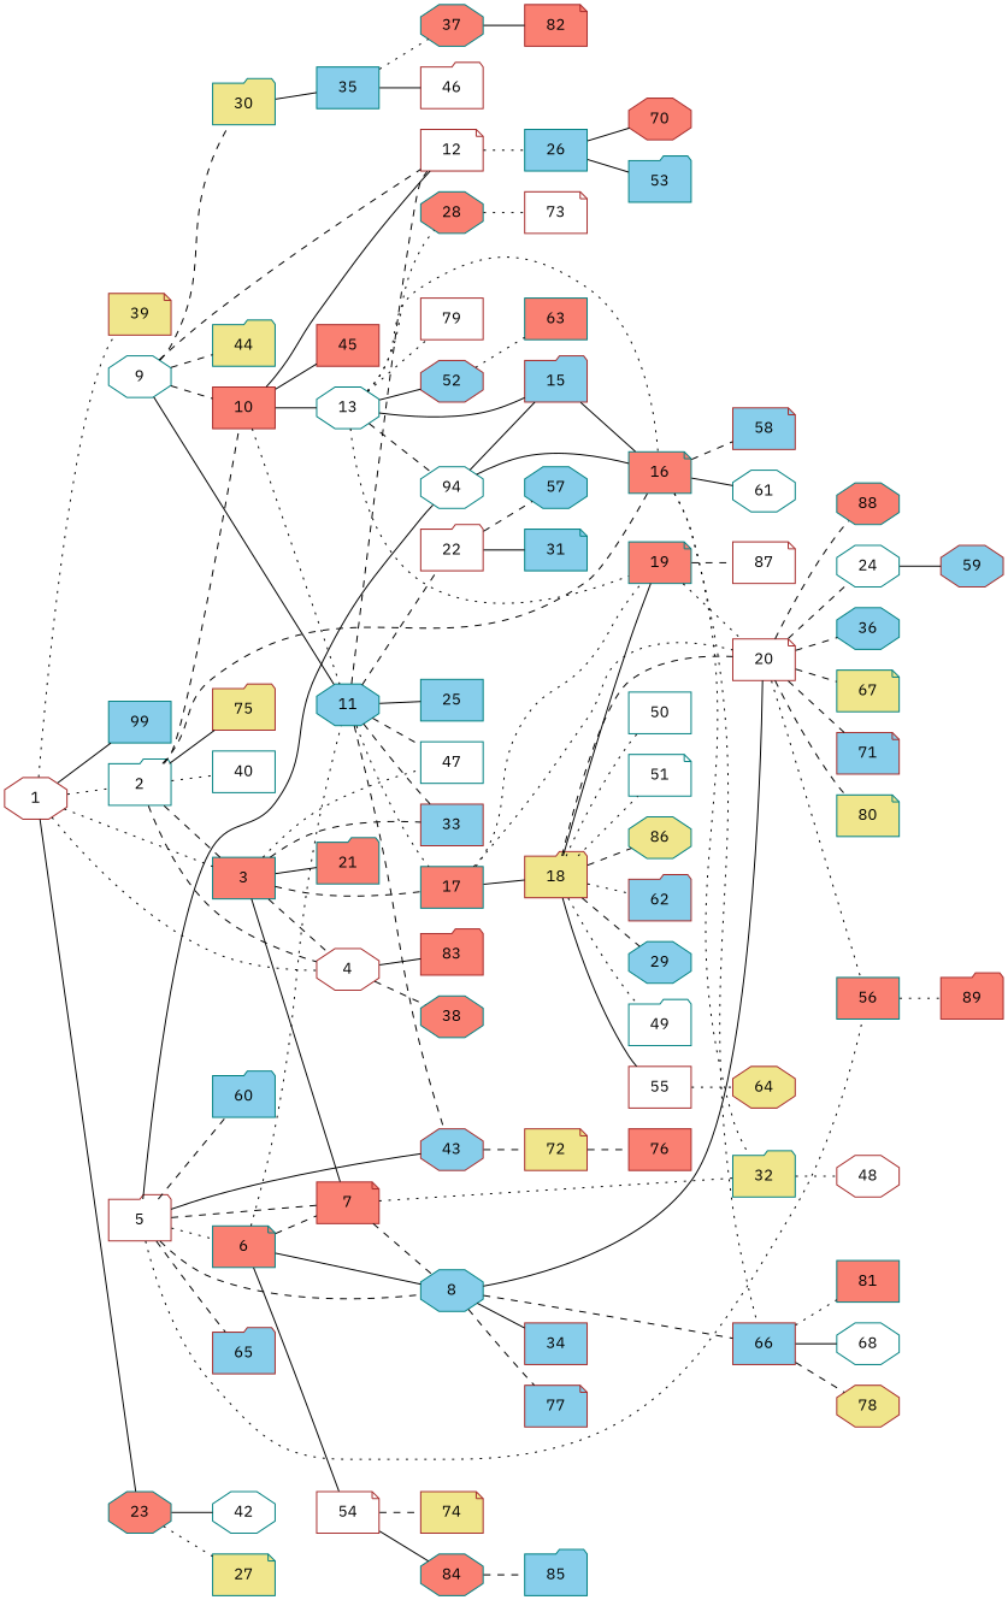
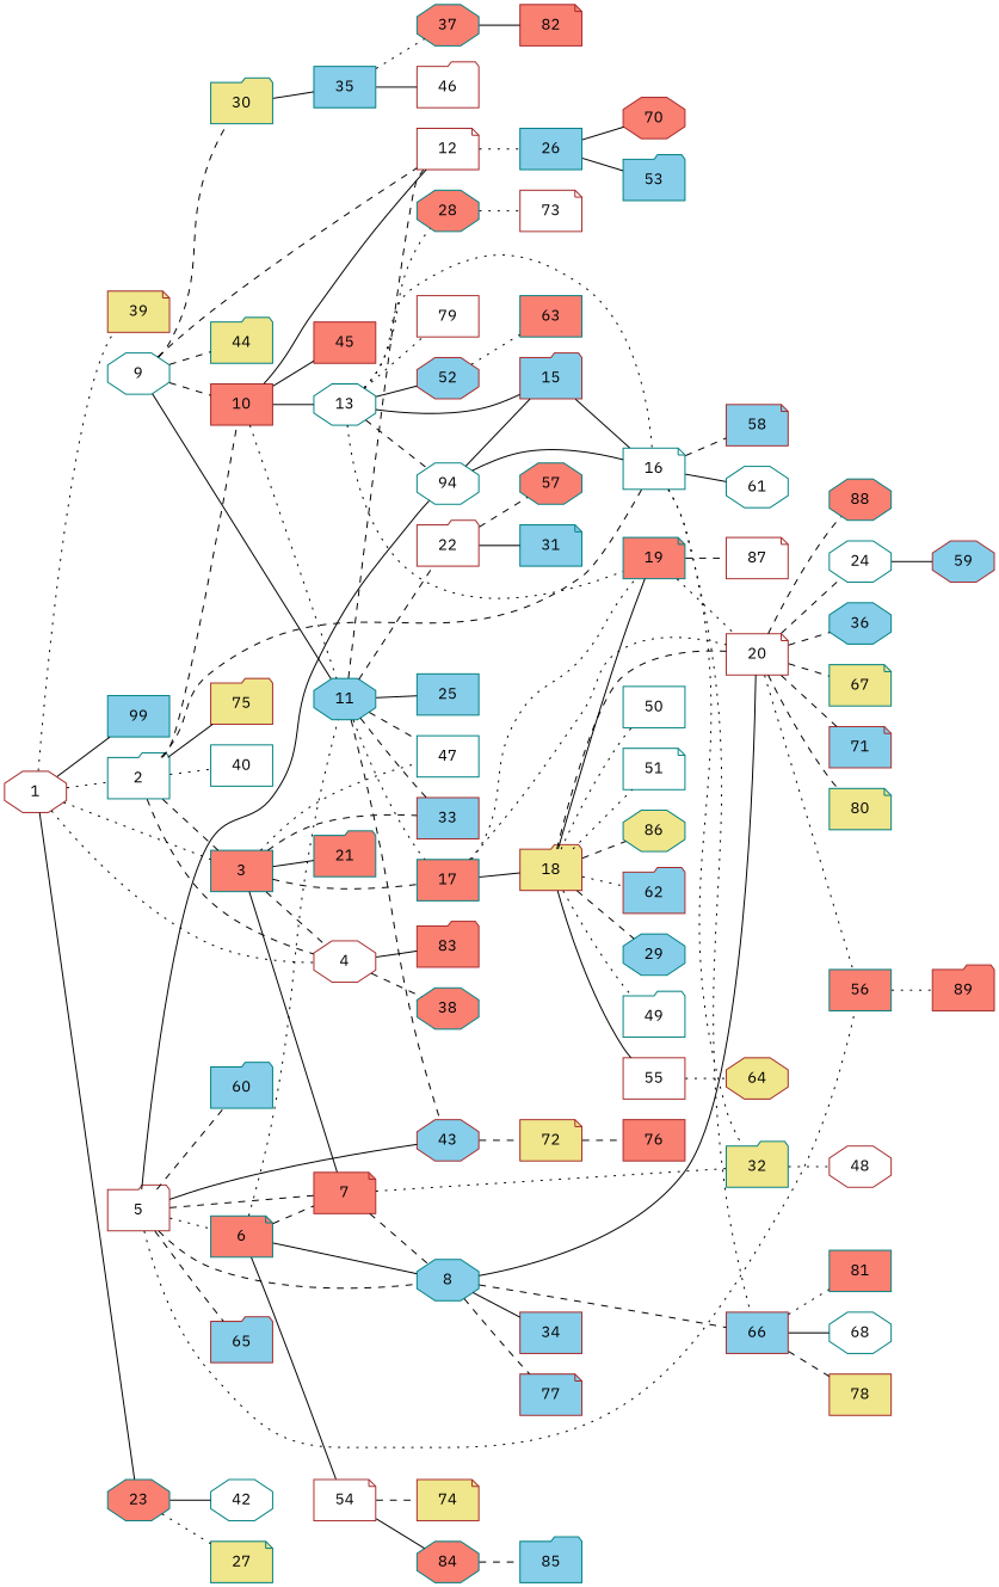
  graph {
    fontname="IBM Plex Sans"
    rankdir=LR
    node [color=teal fillcolor=white fontname="IBM Plex Sans" shape=octagon style=filled]
    edge [fontname="IBM Plex Sans" style=dashed]
    1 [color=brown]
    2 [shape=folder]
    3 [fillcolor=salmon shape=box]
    4 [color=brown]
    23 [fillcolor=salmon]
    39 [color=brown fillcolor=khaki shape=note]
    n7 [fillcolor=skyblue label=99 shape=box]
    10 [color=brown fillcolor=salmon shape=box]
-   16 [fillcolor=salmon shape=note]
+   16 [shape=note]
    40 [shape=box]
    75 [color=brown fillcolor=khaki shape=folder]
    7 [color=brown fillcolor=salmon shape=note]
    17 [fillcolor=salmon shape=box]
    21 [fillcolor=salmon shape=folder]
    33 [color=brown fillcolor=skyblue shape=box]
    47 [shape=box]
    38 [fillcolor=salmon]
    83 [color=brown fillcolor=salmon shape=folder]
    27 [fillcolor=khaki shape=note]
    42
    11 [fillcolor=skyblue]
    12 [color=brown shape=note]
    13
    45 [color=brown fillcolor=salmon shape=box]
    32 [fillcolor=khaki shape=folder]
    66 [color=brown fillcolor=skyblue shape=box]
    58 [color=brown fillcolor=skyblue shape=note]
    61
    8 [fillcolor=skyblue]
    20 [color=brown shape=note]
    19 [fillcolor=salmon shape=note]
    18 [color=brown fillcolor=khaki shape=folder]
    5 [color=brown shape=folder]
    6 [fillcolor=salmon shape=note]
    n35 [label=94]
    43 [color=brown fillcolor=skyblue]
    56 [fillcolor=salmon shape=box]
    60 [fillcolor=skyblue shape=folder]
    65 [color=brown fillcolor=skyblue shape=folder]
    54 [color=brown shape=note]
    34 [color=brown fillcolor=skyblue shape=box]
    77 [color=brown fillcolor=skyblue shape=note]
    15 [color=brown fillcolor=skyblue shape=folder]
    72 [color=brown fillcolor=khaki shape=note]
    89 [color=brown fillcolor=salmon shape=folder]
    22 [color=brown shape=folder]
    25 [fillcolor=skyblue shape=box]
    74 [color=brown fillcolor=khaki shape=note]
    84 [fillcolor=salmon]
    48 [color=brown]
    24
    36 [fillcolor=skyblue]
    67 [fillcolor=khaki shape=note]
    71 [color=brown fillcolor=skyblue shape=note]
    80 [fillcolor=khaki shape=note]
    88 [fillcolor=salmon]
    68
-   78 [color=brown fillcolor=khaki]
+   78 [color=brown fillcolor=khaki shape=box]
    81 [fillcolor=salmon shape=box]
    9
    30 [fillcolor=khaki shape=folder]
    44 [fillcolor=khaki shape=folder]
    26 [fillcolor=skyblue shape=box]
    35 [fillcolor=skyblue shape=box]
    28 [fillcolor=salmon]
    52 [color=brown fillcolor=skyblue]
    79 [color=brown shape=box]
    31 [fillcolor=skyblue shape=note]
-   57 [fillcolor=skyblue]
+   57 [fillcolor=salmon]
    53 [fillcolor=skyblue shape=folder]
    70 [color=brown fillcolor=salmon]
    87 [color=brown shape=note]
    73 [color=brown shape=note]
    63 [fillcolor=salmon shape=box]
    29 [fillcolor=skyblue]
    49 [shape=folder]
    50 [shape=box]
    51 [shape=note]
    55 [color=brown shape=box]
    62 [color=brown fillcolor=skyblue shape=folder]
    86 [fillcolor=khaki]
    64 [color=brown fillcolor=khaki]
    59 [color=brown fillcolor=skyblue]
    37 [fillcolor=salmon]
    46 [color=brown shape=folder]
    82 [color=brown fillcolor=salmon shape=note]
    76 [color=brown fillcolor=salmon shape=box]
    85 [fillcolor=skyblue shape=folder]
    1 -- 2 [style=dotted]
    1 -- 3 [style=dotted]
    1 -- 4 [style=dotted]
    1 -- 23 [style=solid]
    1 -- 39 [style=dotted]
    1 -- n7 [style=solid]
    2 -- 3
    2 -- 4
    2 -- 10
    2 -- 16
    2 -- 40 [style=dotted]
    2 -- 75 [style=solid]
    3 -- 4
    3 -- 7 [style=solid]
    3 -- 17
    3 -- 21 [style=solid]
    3 -- 33
    3 -- 47 [style=dotted]
    4 -- 38
    4 -- 83 [style=solid]
    23 -- 27 [style=dotted]
    23 -- 42 [style=solid]
    10 -- 11 [style=dotted]
    10 -- 12 [style=solid]
    10 -- 13 [style=solid]
    10 -- 45 [style=solid]
    16 -- 32 [style=dotted]
    16 -- 66 [style=dotted]
    16 -- 58
    16 -- 61 [style=solid]
    7 -- 32 [style=dotted]
    7 -- 8
    17 -- 20 [style=dotted]
    17 -- 19 [style=dotted]
    17 -- 18 [style=solid]
    11 -- 17 [style=dotted]
    11 -- 33
    11 -- 47
    11 -- 12
    11 -- 43
    11 -- 22
    11 -- 25 [style=solid]
    12 -- 26 [style=dotted]
    13 -- 16 [style=dotted]
    13 -- 19 [style=dotted]
    13 -- n35
    13 -- 15 [style=solid]
    13 -- 28 [style=dotted]
    13 -- 52 [style=solid]
    13 -- 79 [style=dotted]
    32 -- 48 [style=dotted]
    66 -- 68 [style=solid]
    66 -- 78
    66 -- 81 [style=dotted]
    8 -- 66
    8 -- 20 [style=solid]
    8 -- 34 [style=solid]
    8 -- 77
    20 -- 56 [style=dotted]
    20 -- 24
    20 -- 36
    20 -- 67
    20 -- 71
    20 -- 80
    20 -- 88
    19 -- 20 [style=dotted]
    19 -- 87
    18 -- 20
    18 -- 19 [style=solid]
    18 -- 29
    18 -- 49 [style=dotted]
    18 -- 50 [style=dotted]
    18 -- 51 [style=dotted]
    18 -- 55 [style=solid]
    18 -- 62 [style=dotted]
    18 -- 86
    5 -- 7
    5 -- 8
    5 -- 6 [style=dotted]
    5 -- n35 [style=solid]
    5 -- 43 [style=solid]
    5 -- 56 [style=dotted]
    5 -- 60
    5 -- 65
    6 -- 7
    6 -- 11 [style=dotted]
    6 -- 8 [style=solid]
    6 -- 54 [style=solid]
    n35 -- 16 [style=solid]
    n35 -- 15 [style=solid]
    43 -- 72
    56 -- 89 [style=dotted]
    54 -- 74
    54 -- 84 [style=solid]
    15 -- 16 [style=solid]
    72 -- 76
    22 -- 31 [style=solid]
    22 -- 57
    84 -- 85
    24 -- 59 [style=solid]
    9 -- 10
    9 -- 11 [style=solid]
    9 -- 12
    9 -- 30
    9 -- 44
    30 -- 35 [style=solid]
    26 -- 53 [style=solid]
    26 -- 70 [style=solid]
    35 -- 37 [style=dotted]
    35 -- 46 [style=solid]
    28 -- 73 [style=dotted]
    52 -- 63 [style=dotted]
    55 -- 64 [style=dotted]
    37 -- 82 [style=solid]
  }
